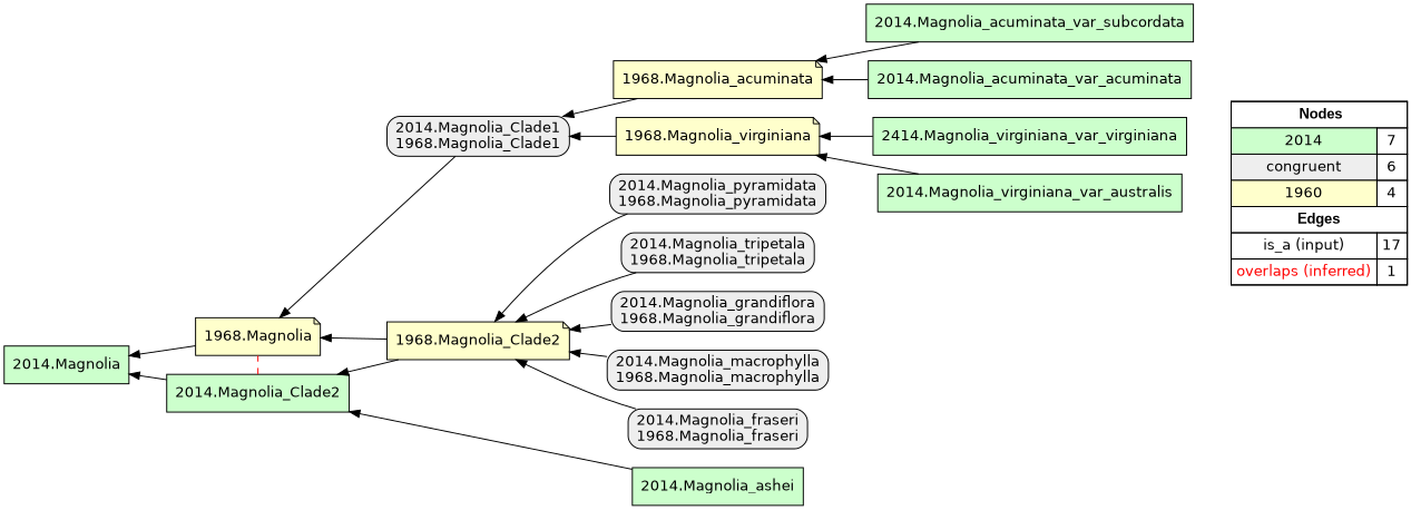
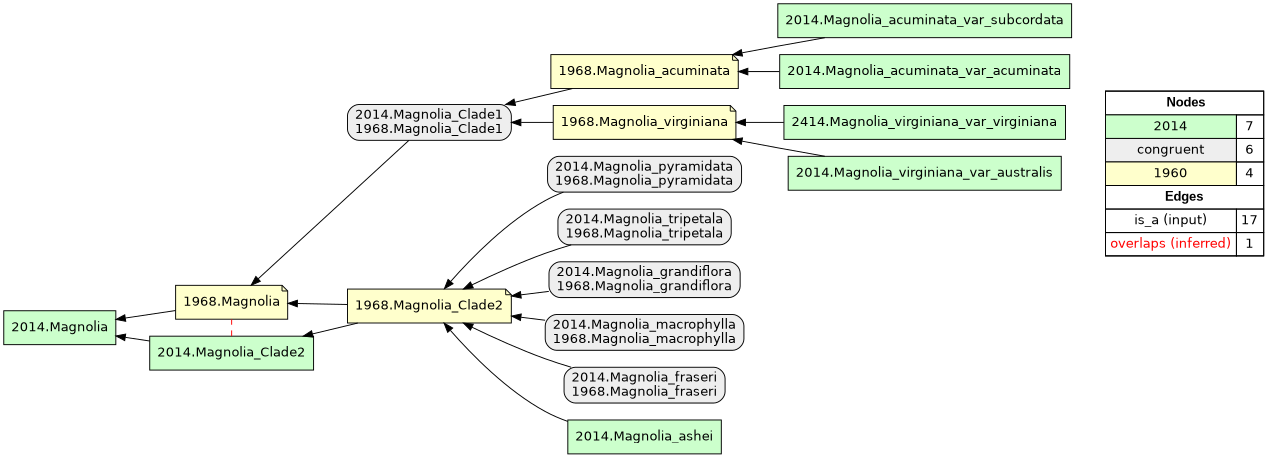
  digraph {
    rankdir=RL
    node [fillcolor="#CCFFCC" fontname=helvetica shape=box style=filled]
    edge [arrowhead=normal color="#000000" constraint=true penwidth=1 style=solid]
    n1 [fillcolor=white label=<   <TABLE BORDER="0" CELLBORDER="1" CELLSPACING="0" CELLPADDING="4">  <TR> <TD COLSPAN="2"><font face="Arial Black"> Nodes</font></TD> </TR>  <TR>   <TD bgcolor="#CCFFCC" fontname="helvetica">2014</TD>   <TD>7</TD>   </TR>  <TR>   <TD bgcolor="#EEEEEE" fontname="helvetica">congruent</TD>   <TD>6</TD>   </TR>  <TR>   <TD bgcolor="#FFFFCC" fontname="helvetica">1960</TD>   <TD>4</TD>   </TR>  <TR> <TD COLSPAN="2"><font face = "Arial Black"> Edges </font></TD> </TR>  <TR>   <TD><font color ="#000000">is_a (input)</font></TD><TD>17</TD> </TR> <TR>   <TD><font color ="#FF0000">overlaps (inferred)</font></TD><TD>1</TD> </TR> </TABLE>   > margin=0]
    "2014.Magnolia_Clade2"
    "2014.Magnolia"
    "1968.Magnolia" [fillcolor="#FFFFCC" shape=note]
    "1968.Magnolia_acuminata" [fillcolor="#FFFFCC" shape=note]
    "2014.Magnolia_acuminata_var_subcordata"
    "2014.Magnolia_Clade1\n1968.Magnolia_Clade1" [fillcolor="#EEEEEE" style="filled,rounded"]
    n8 [label="2414.Magnolia_virginiana_var_virginiana"]
    "1968.Magnolia_virginiana" [fillcolor="#FFFFCC" shape=note]
    "2014.Magnolia_acuminata_var_acuminata"
    "2014.Magnolia_virginiana_var_australis"
    "2014.Magnolia_ashei"
    "2014.Magnolia_macrophylla\n1968.Magnolia_macrophylla" [fillcolor="#EEEEEE" style="filled,rounded"]
    "1968.Magnolia_Clade2" [fillcolor="#FFFFCC" shape=note]
    "2014.Magnolia_fraseri\n1968.Magnolia_fraseri" [fillcolor="#EEEEEE" style="filled,rounded"]
    "2014.Magnolia_pyramidata\n1968.Magnolia_pyramidata" [fillcolor="#EEEEEE" style="filled,rounded"]
    "2014.Magnolia_tripetala\n1968.Magnolia_tripetala" [fillcolor="#EEEEEE" style="filled,rounded"]
    "2014.Magnolia_grandiflora\n1968.Magnolia_grandiflora" [fillcolor="#EEEEEE" style="filled,rounded"]
    subgraph sub_1 {
      rank=source
      n1
    }
    "2014.Magnolia_Clade2" -> "2014.Magnolia"
    "2014.Magnolia_Clade2" -> "1968.Magnolia" [arrowhead=none color="#FF0000" constraint=false style=dashed]
    "1968.Magnolia" -> "2014.Magnolia"
    "1968.Magnolia_acuminata" -> "2014.Magnolia_Clade1\n1968.Magnolia_Clade1"
    "2014.Magnolia_acuminata_var_subcordata" -> "1968.Magnolia_acuminata"
    "2014.Magnolia_Clade1\n1968.Magnolia_Clade1" -> "1968.Magnolia"
    n8 -> "1968.Magnolia_virginiana"
    "1968.Magnolia_virginiana" -> "2014.Magnolia_Clade1\n1968.Magnolia_Clade1"
    "2014.Magnolia_acuminata_var_acuminata" -> "1968.Magnolia_acuminata"
    "2014.Magnolia_virginiana_var_australis" -> "1968.Magnolia_virginiana"
-   "2014.Magnolia_ashei" -> "2014.Magnolia_Clade2"
+   "2014.Magnolia_ashei" -> "1968.Magnolia_Clade2"
    "2014.Magnolia_macrophylla\n1968.Magnolia_macrophylla" -> "1968.Magnolia_Clade2"
    "1968.Magnolia_Clade2" -> "2014.Magnolia_Clade2"
    "1968.Magnolia_Clade2" -> "1968.Magnolia"
    "2014.Magnolia_fraseri\n1968.Magnolia_fraseri" -> "1968.Magnolia_Clade2"
    "2014.Magnolia_pyramidata\n1968.Magnolia_pyramidata" -> "1968.Magnolia_Clade2"
    "2014.Magnolia_tripetala\n1968.Magnolia_tripetala" -> "1968.Magnolia_Clade2"
    "2014.Magnolia_grandiflora\n1968.Magnolia_grandiflora" -> "1968.Magnolia_Clade2"
  }
